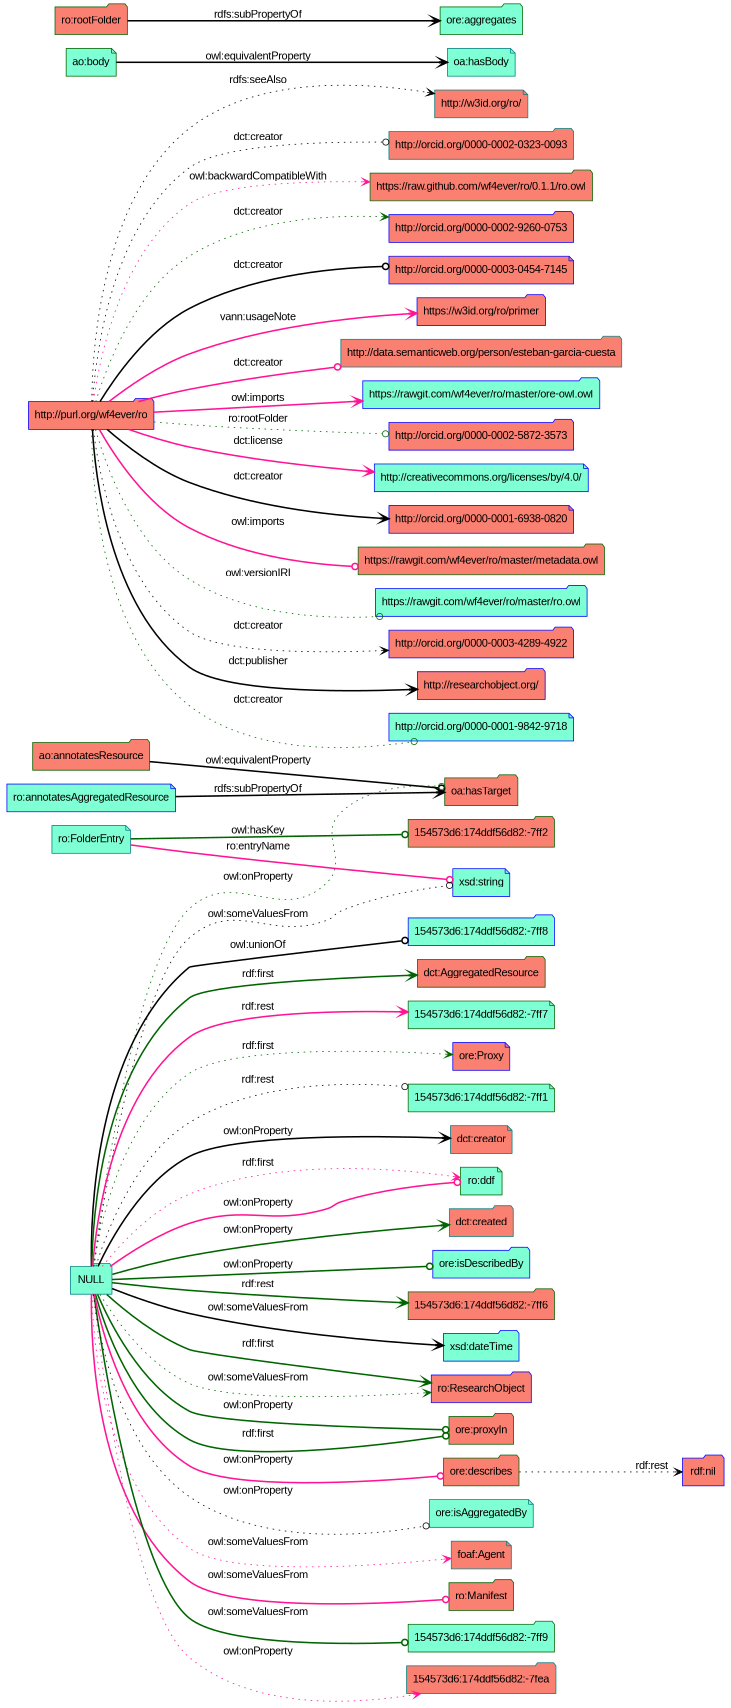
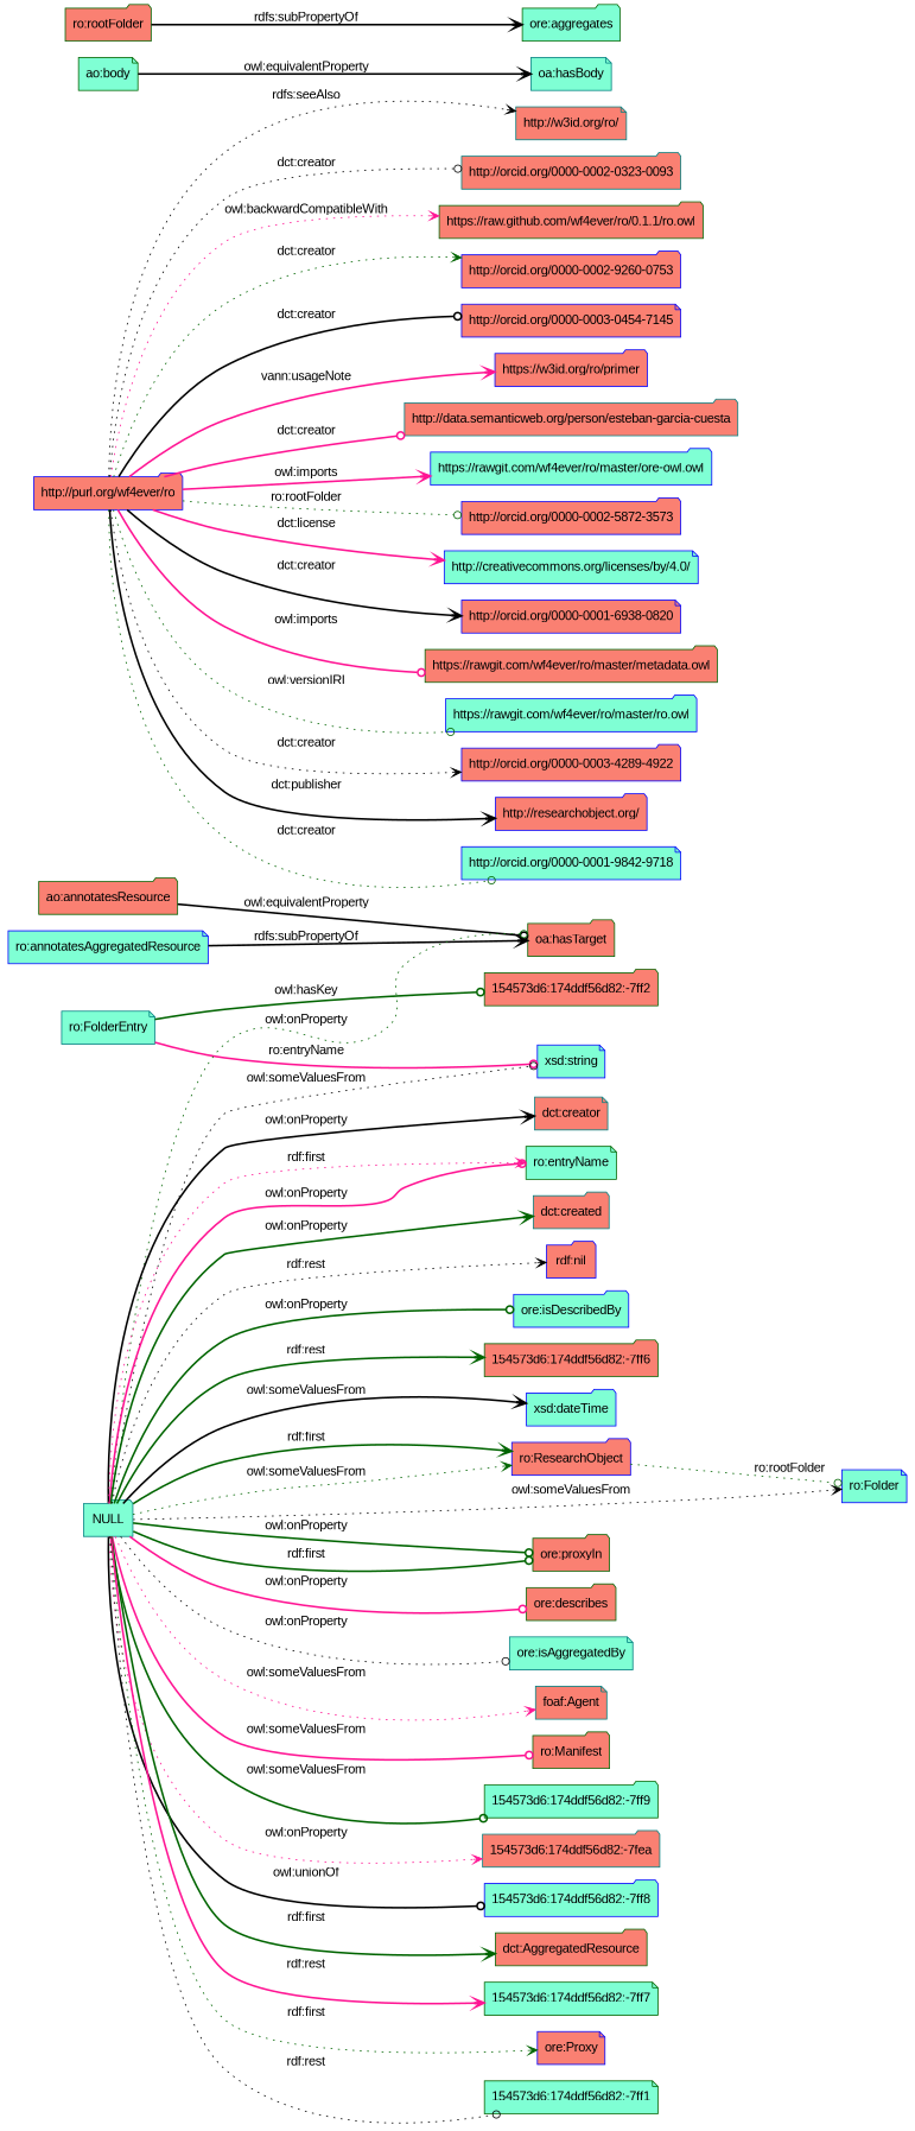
  digraph {
    fontname="Liberation Sans"
    rankdir=LR
    node [color=blue fillcolor=salmon fontname="Liberation Sans" shape=folder style=filled]
    edge [arrowhead=vee color=black fontname="Liberation Sans" style=bold]
+   "ro:Folder" [fillcolor=aquamarine shape=note]
    "ro:ResearchObject"
    "ro:FolderEntry" [color=teal fillcolor=aquamarine shape=note]
    "xsd:string" [fillcolor=aquamarine shape=note]
    "154573d6:174ddf56d82:-7ff2" [color=darkgreen]
    "ao:annotatesResource" [color=darkgreen]
    "oa:hasTarget" [color=darkgreen]
    "http://w3id.org/ro/" [color=teal shape=note]
    "http://purl.org/wf4ever/ro"
    "http://orcid.org/0000-0002-0323-0093" [color=teal]
    "https://raw.github.com/wf4ever/ro/0.1.1/ro.owl" [color=darkgreen]
    "http://orcid.org/0000-0002-9260-0753"
    "http://orcid.org/0000-0003-0454-7145" [shape=note]
    "https://w3id.org/ro/primer"
    "http://data.semanticweb.org/person/esteban-garcia-cuesta" [color=teal]
    "https://rawgit.com/wf4ever/ro/master/ore-owl.owl" [fillcolor=aquamarine]
    "http://orcid.org/0000-0002-5872-3573"
    "http://creativecommons.org/licenses/by/4.0/" [fillcolor=aquamarine shape=note]
    "http://orcid.org/0000-0001-6938-0820" [shape=note]
    "https://rawgit.com/wf4ever/ro/master/metadata.owl" [color=darkgreen]
    "https://rawgit.com/wf4ever/ro/master/ro.owl" [fillcolor=aquamarine]
    "http://orcid.org/0000-0003-4289-4922"
    "http://researchobject.org/"
    "http://orcid.org/0000-0001-9842-9718" [fillcolor=aquamarine shape=note]
    "ao:body" [color=darkgreen fillcolor=aquamarine shape=note]
    "oa:hasBody" [color=teal fillcolor=aquamarine shape=note]
    "ro:annotatesAggregatedResource" [fillcolor=aquamarine shape=note]
    NULL [color=teal fillcolor=aquamarine]
    "foaf:Agent" [color=teal shape=note]
    "ro:Manifest" [color=darkgreen]
    "154573d6:174ddf56d82:-7ff9" [color=darkgreen fillcolor=aquamarine]
    "154573d6:174ddf56d82:-7fea" [color=teal]
    "154573d6:174ddf56d82:-7ff8" [fillcolor=aquamarine]
    n34 [color=darkgreen label="dct:AggregatedResource"]
    "154573d6:174ddf56d82:-7ff7" [color=darkgreen fillcolor=aquamarine shape=note]
    "ore:Proxy" [shape=note]
    "154573d6:174ddf56d82:-7ff1" [color=darkgreen fillcolor=aquamarine shape=note]
    "dct:creator" [color=teal shape=note]
-   "ro:entryName" [color=darkgreen fillcolor=aquamarine shape=note label="ro:ddf"]
+   "ro:entryName" [color=darkgreen fillcolor=aquamarine shape=note]
    "dct:created" [color=teal]
    "rdf:nil"
    "ore:isDescribedBy" [fillcolor=aquamarine]
    "154573d6:174ddf56d82:-7ff6" [color=darkgreen]
    "xsd:dateTime" [fillcolor=aquamarine]
    "ore:proxyIn" [color=darkgreen]
    "ore:describes" [color=darkgreen]
    "ore:isAggregatedBy" [color=teal fillcolor=aquamarine shape=note]
    "ro:rootFolder" [color=darkgreen]
    "ore:aggregates" [color=darkgreen fillcolor=aquamarine]
+   "ro:ResearchObject" -> "ro:Folder" [arrowhead=odot color=darkgreen label="ro:rootFolder" style=dotted]
    "ro:FolderEntry" -> "xsd:string" [arrowhead=odot color=deeppink label="ro:entryName"]
    "ro:FolderEntry" -> "154573d6:174ddf56d82:-7ff2" [arrowhead=odot color=darkgreen label="owl:hasKey"]
    "ao:annotatesResource" -> "oa:hasTarget" [arrowhead=odot label="owl:equivalentProperty"]
    "http://purl.org/wf4ever/ro" -> "http://w3id.org/ro/" [label="rdfs:seeAlso" style=dotted]
    "http://purl.org/wf4ever/ro" -> "http://orcid.org/0000-0002-0323-0093" [arrowhead=odot label="dct:creator" style=dotted]
    "http://purl.org/wf4ever/ro" -> "https://raw.github.com/wf4ever/ro/0.1.1/ro.owl" [color=deeppink label="owl:backwardCompatibleWith" style=dotted]
    "http://purl.org/wf4ever/ro" -> "http://orcid.org/0000-0002-9260-0753" [color=darkgreen label="dct:creator" style=dotted]
    "http://purl.org/wf4ever/ro" -> "http://orcid.org/0000-0003-0454-7145" [arrowhead=odot label="dct:creator"]
    "http://purl.org/wf4ever/ro" -> "https://w3id.org/ro/primer" [color=deeppink label="vann:usageNote"]
    "http://purl.org/wf4ever/ro" -> "http://data.semanticweb.org/person/esteban-garcia-cuesta" [arrowhead=odot color=deeppink label="dct:creator"]
    "http://purl.org/wf4ever/ro" -> "https://rawgit.com/wf4ever/ro/master/ore-owl.owl" [color=deeppink label="owl:imports"]
    "http://purl.org/wf4ever/ro" -> "http://orcid.org/0000-0002-5872-3573" [arrowhead=odot color=darkgreen label="ro:rootFolder" style=dotted]
    "http://purl.org/wf4ever/ro" -> "http://creativecommons.org/licenses/by/4.0/" [color=deeppink label="dct:license"]
    "http://purl.org/wf4ever/ro" -> "http://orcid.org/0000-0001-6938-0820" [label="dct:creator"]
    "http://purl.org/wf4ever/ro" -> "https://rawgit.com/wf4ever/ro/master/metadata.owl" [arrowhead=odot color=deeppink label="owl:imports"]
    "http://purl.org/wf4ever/ro" -> "https://rawgit.com/wf4ever/ro/master/ro.owl" [arrowhead=odot color=darkgreen label="owl:versionIRI" style=dotted]
    "http://purl.org/wf4ever/ro" -> "http://orcid.org/0000-0003-4289-4922" [label="dct:creator" style=dotted]
    "http://purl.org/wf4ever/ro" -> "http://researchobject.org/" [label="dct:publisher"]
    "http://purl.org/wf4ever/ro" -> "http://orcid.org/0000-0001-9842-9718" [arrowhead=odot color=darkgreen label="dct:creator" style=dotted]
    "ao:body" -> "oa:hasBody" [label="owl:equivalentProperty"]
    "ro:annotatesAggregatedResource" -> "oa:hasTarget" [label="rdfs:subPropertyOf"]
+   NULL -> "ro:Folder" [label="owl:someValuesFrom" style=dotted]
    NULL -> "ro:ResearchObject" [color=darkgreen label="rdf:first"]
    NULL -> "ro:ResearchObject" [color=darkgreen label="owl:someValuesFrom" style=dotted]
    NULL -> "xsd:string" [arrowhead=odot label="owl:someValuesFrom" style=dotted]
    NULL -> "oa:hasTarget" [arrowhead=odot color=darkgreen label="owl:onProperty" style=dotted]
    NULL -> "foaf:Agent" [color=deeppink label="owl:someValuesFrom" style=dotted]
    NULL -> "ro:Manifest" [arrowhead=odot color=deeppink label="owl:someValuesFrom"]
    NULL -> "154573d6:174ddf56d82:-7ff9" [arrowhead=odot color=darkgreen label="owl:someValuesFrom"]
    NULL -> "154573d6:174ddf56d82:-7fea" [color=deeppink label="owl:onProperty" style=dotted]
    NULL -> "154573d6:174ddf56d82:-7ff8" [arrowhead=odot label="owl:unionOf"]
    NULL -> n34 [color=darkgreen label="rdf:first"]
    NULL -> "154573d6:174ddf56d82:-7ff7" [color=deeppink label="rdf:rest"]
    NULL -> "ore:Proxy" [color=darkgreen label="rdf:first" style=dotted]
    NULL -> "154573d6:174ddf56d82:-7ff1" [arrowhead=odot label="rdf:rest" style=dotted]
    NULL -> "dct:creator" [label="owl:onProperty"]
    NULL -> "ro:entryName" [color=deeppink label="rdf:first" style=dotted]
    NULL -> "ro:entryName" [arrowhead=odot color=deeppink label="owl:onProperty"]
    NULL -> "dct:created" [color=darkgreen label="owl:onProperty"]
-   "ore:describes" -> "rdf:nil" [label="rdf:rest" style=dotted]
+   NULL -> "rdf:nil" [label="rdf:rest" style=dotted]
    NULL -> "ore:isDescribedBy" [arrowhead=odot color=darkgreen label="owl:onProperty"]
    NULL -> "154573d6:174ddf56d82:-7ff6" [color=darkgreen label="rdf:rest"]
    NULL -> "xsd:dateTime" [label="owl:someValuesFrom"]
    NULL -> "ore:proxyIn" [arrowhead=odot color=darkgreen label="owl:onProperty"]
    NULL -> "ore:proxyIn" [arrowhead=odot color=darkgreen label="rdf:first"]
    NULL -> "ore:describes" [arrowhead=odot color=deeppink label="owl:onProperty"]
    NULL -> "ore:isAggregatedBy" [arrowhead=odot label="owl:onProperty" style=dotted]
    "ro:rootFolder" -> "ore:aggregates" [label="rdfs:subPropertyOf"]
  }
